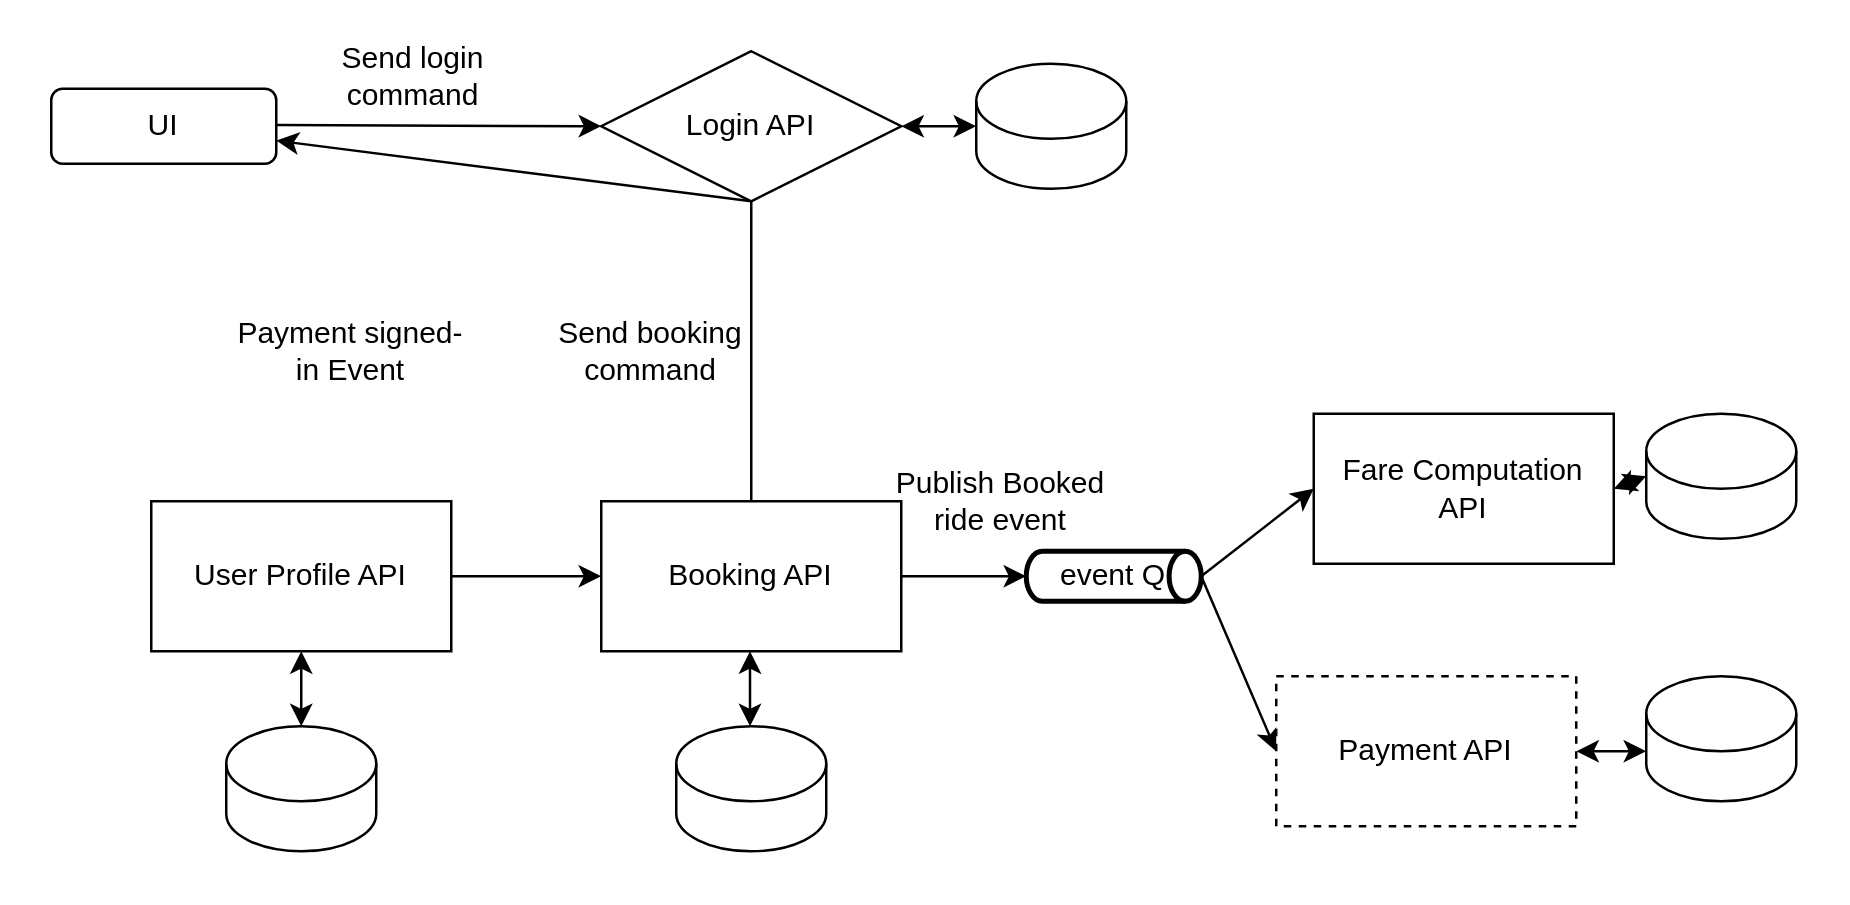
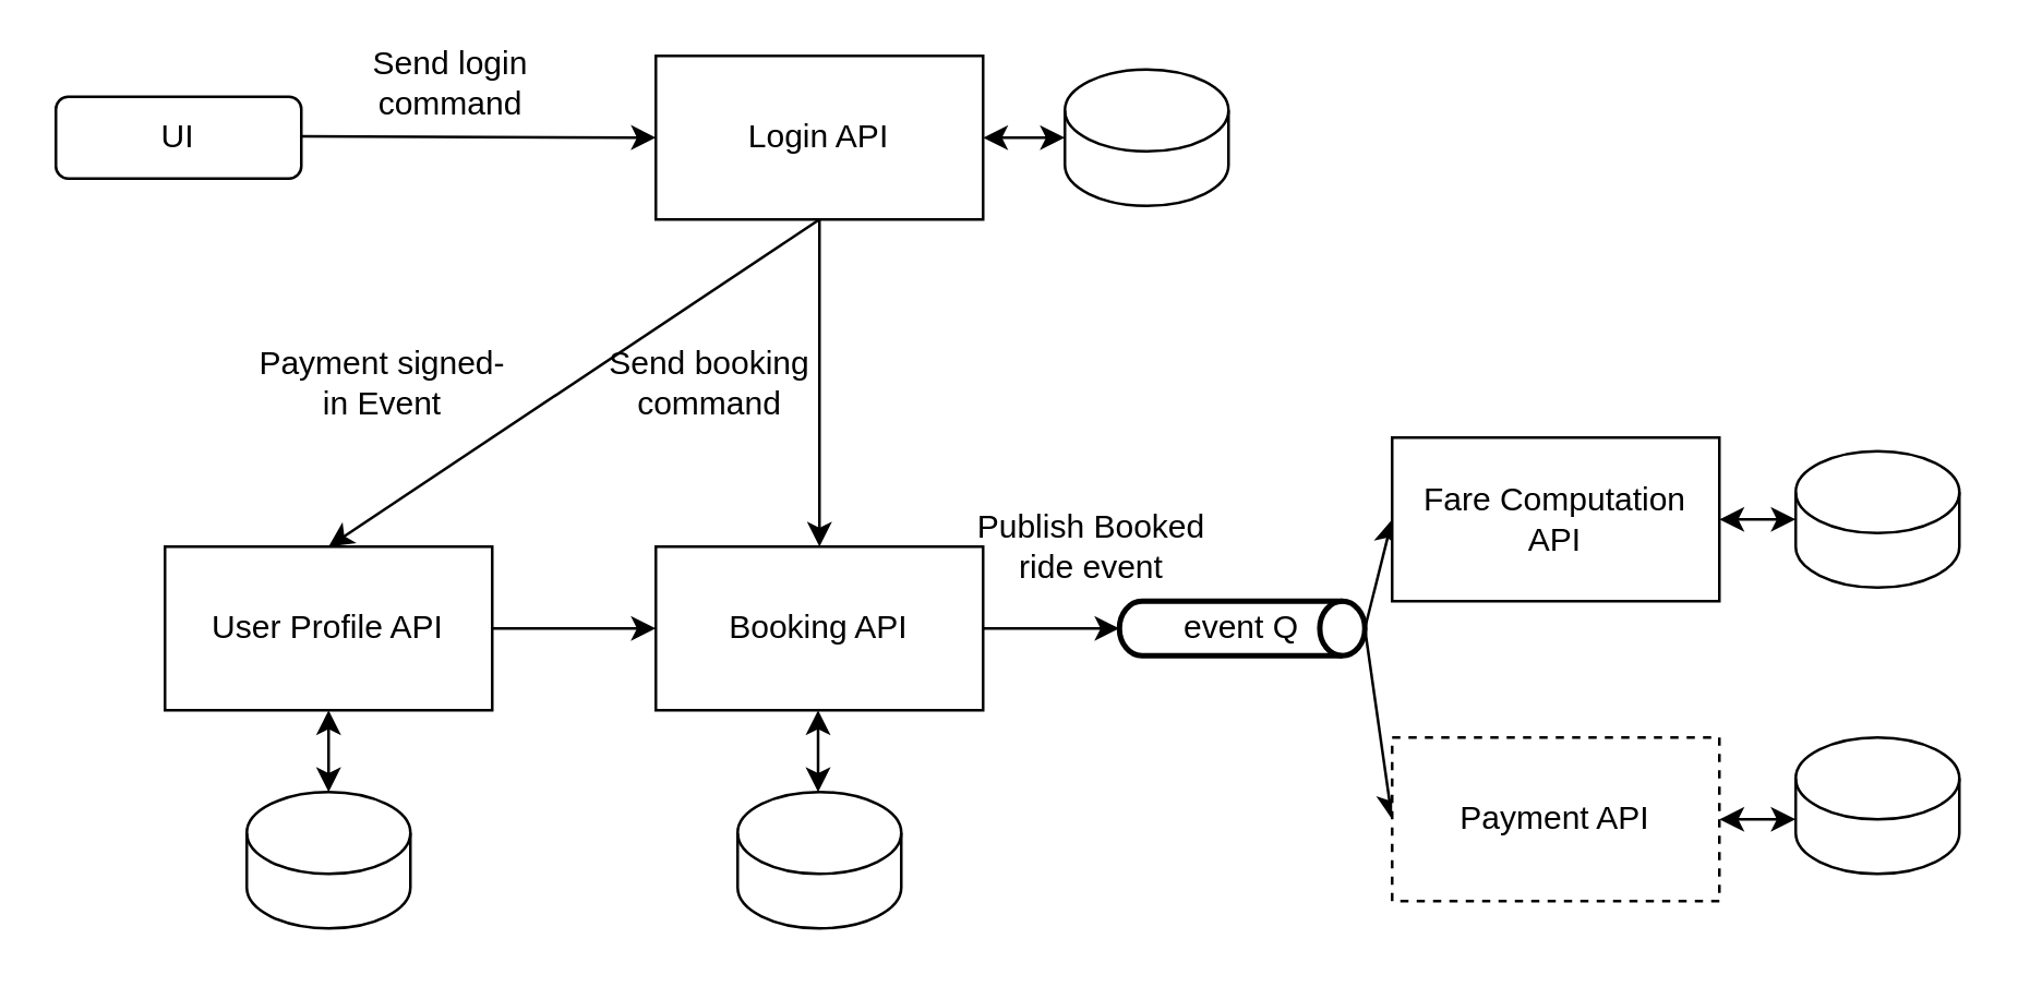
  <mxCell id="0" />
  <mxCell id="1" parent="0" />
- <mxCell id="2" value="Login API" style="rhombus;whiteSpace=wrap;html=1;" parent="1" vertex="1"><mxGeometry x="240" y="20" width="120" height="60" as="geometry" /></mxCell>
+ <mxCell id="2" value="Login API" style="rounded=0;whiteSpace=wrap;html=1;" parent="1" vertex="1"><mxGeometry x="240" y="20" width="120" height="60" as="geometry" /></mxCell>
  <mxCell id="3" value="" style="endArrow=classic;html=1;entryX=0;entryY=0.5;entryDx=0;entryDy=0;" parent="1" target="2" edge="1"><mxGeometry width="50" height="50" relative="1" as="geometry"><mxPoint x="110" y="49.5" as="sourcePoint" /><mxPoint x="150" y="49.5" as="targetPoint" /></mxGeometry></mxCell>
  <mxCell id="4" value="" style="shape=cylinder3;whiteSpace=wrap;html=1;boundedLbl=1;backgroundOutline=1;size=15;" parent="1" vertex="1"><mxGeometry x="90" y="290" width="60" height="50" as="geometry" /></mxCell>
  <mxCell id="5" value="" style="shape=cylinder3;whiteSpace=wrap;html=1;boundedLbl=1;backgroundOutline=1;size=15;" parent="1" vertex="1"><mxGeometry x="270" y="290" width="60" height="50" as="geometry" /></mxCell>
  <mxCell id="6" value="" style="shape=cylinder3;whiteSpace=wrap;html=1;boundedLbl=1;backgroundOutline=1;size=15;" parent="1" vertex="1"><mxGeometry x="658" y="270" width="60" height="50" as="geometry" /></mxCell>
  <mxCell id="7" value="" style="shape=cylinder3;whiteSpace=wrap;html=1;boundedLbl=1;backgroundOutline=1;size=15;" parent="1" vertex="1"><mxGeometry x="658" y="165" width="60" height="50" as="geometry" /></mxCell>
  <mxCell id="8" value="" style="endArrow=classic;startArrow=classic;html=1;exitX=0.5;exitY=0;exitDx=0;exitDy=0;exitPerimeter=0;" parent="1" source="4" edge="1"><mxGeometry width="50" height="50" relative="1" as="geometry"><mxPoint x="120" y="280" as="sourcePoint" /><mxPoint x="120" y="260" as="targetPoint" /></mxGeometry></mxCell>
  <mxCell id="9" value="" style="endArrow=classic;startArrow=classic;html=1;entryX=0.5;entryY=1;entryDx=0;entryDy=0;exitX=0.5;exitY=0;exitDx=0;exitDy=0;exitPerimeter=0;" parent="1" edge="1"><mxGeometry width="50" height="50" relative="1" as="geometry"><mxPoint x="299.5" y="290" as="sourcePoint" /><mxPoint x="299.5" y="260" as="targetPoint" /></mxGeometry></mxCell>
  <mxCell id="10" value="" style="endArrow=classic;startArrow=classic;html=1;entryX=1;entryY=0.5;entryDx=0;entryDy=0;exitX=0;exitY=0;exitDx=0;exitDy=30;exitPerimeter=0;" parent="1" source="6" target="28" edge="1"><mxGeometry width="50" height="50" relative="1" as="geometry"><mxPoint x="557.5" y="380" as="sourcePoint" /><mxPoint x="557.5" y="350" as="targetPoint" /></mxGeometry></mxCell>
  <mxCell id="11" value="" style="endArrow=classic;startArrow=classic;html=1;entryX=0;entryY=0.5;entryDx=0;entryDy=0;exitX=1;exitY=0.5;exitDx=0;exitDy=0;entryPerimeter=0;" parent="1" source="27" target="7" edge="1"><mxGeometry width="50" height="50" relative="1" as="geometry"><mxPoint x="658" y="240" as="sourcePoint" /><mxPoint x="658" y="210" as="targetPoint" /></mxGeometry></mxCell>
  <mxCell id="12" value="UI" style="rounded=1;whiteSpace=wrap;html=1;" parent="1" vertex="1"><mxGeometry x="20" y="35" width="90" height="30" as="geometry" /></mxCell>
  <mxCell id="13" value="" style="shape=cylinder3;whiteSpace=wrap;html=1;boundedLbl=1;backgroundOutline=1;size=15;" parent="1" vertex="1"><mxGeometry x="390" y="25" width="60" height="50" as="geometry" /></mxCell>
  <mxCell id="14" value="" style="endArrow=classic;startArrow=classic;html=1;exitX=1;exitY=0.5;exitDx=0;exitDy=0;entryX=0;entryY=0.5;entryDx=0;entryDy=0;entryPerimeter=0;" parent="1" source="2" target="13" edge="1"><mxGeometry width="50" height="50" relative="1" as="geometry"><mxPoint x="350" y="160" as="sourcePoint" /><mxPoint x="400" y="110" as="targetPoint" /></mxGeometry></mxCell>
  <mxCell id="15" value="Send login command" style="text;html=1;strokeColor=none;fillColor=none;align=center;verticalAlign=middle;whiteSpace=wrap;rounded=0;" parent="1" vertex="1"><mxGeometry x="120" y="20" width="90" height="20" as="geometry" /></mxCell>
- <mxCell id="16" value="" style="endArrow=none;html=1;exitX=0.5;exitY=1;exitDx=0;exitDy=0;entryX=0.5;entryY=0;entryDx=0;entryDy=0;" parent="1" source="2" target="26" edge="1"><mxGeometry width="50" height="50" relative="1" as="geometry"><mxPoint x="350" y="200" as="sourcePoint" /><mxPoint x="400" y="150" as="targetPoint" /></mxGeometry></mxCell>
+ <mxCell id="16" value="" style="endArrow=classic;html=1;exitX=0.5;exitY=1;exitDx=0;exitDy=0;entryX=0.5;entryY=0;entryDx=0;entryDy=0;" parent="1" source="2" target="26" edge="1"><mxGeometry width="50" height="50" relative="1" as="geometry"><mxPoint x="350" y="200" as="sourcePoint" /><mxPoint x="400" y="150" as="targetPoint" /></mxGeometry></mxCell>
  <mxCell id="17" value="Send booking command" style="text;html=1;strokeColor=none;fillColor=none;align=center;verticalAlign=middle;whiteSpace=wrap;rounded=0;" parent="1" vertex="1"><mxGeometry x="215" y="130" width="90" height="20" as="geometry" /></mxCell>
- <mxCell id="18" value="" style="endArrow=classic;html=1;exitX=0.5;exitY=1;exitDx=0;exitDy=0;" parent="1" source="2" target="12" edge="1"><mxGeometry width="50" height="50" relative="1" as="geometry"><mxPoint x="120" y="100" as="sourcePoint" /><mxPoint x="190" y="110" as="targetPoint" /></mxGeometry></mxCell>
+ <mxCell id="18" value="" style="endArrow=classic;html=1;entryX=0.5;entryY=0;entryDx=0;entryDy=0;exitX=0.5;exitY=1;exitDx=0;exitDy=0;" parent="1" source="2" target="25" edge="1"><mxGeometry width="50" height="50" relative="1" as="geometry"><mxPoint x="120" y="100" as="sourcePoint" /><mxPoint x="190" y="110" as="targetPoint" /></mxGeometry></mxCell>
  <mxCell id="19" value="Payment signed-in Event" style="text;html=1;strokeColor=none;fillColor=none;align=center;verticalAlign=middle;whiteSpace=wrap;rounded=0;" parent="1" vertex="1"><mxGeometry x="90" y="130" width="100" height="20" as="geometry" /></mxCell>
  <mxCell id="20" value="" style="endArrow=classic;html=1;exitX=1;exitY=0.5;exitDx=0;exitDy=0;entryX=0;entryY=0.5;entryDx=0;entryDy=0;entryPerimeter=0;" parent="1" edge="1" target="22"><mxGeometry width="50" height="50" relative="1" as="geometry"><mxPoint x="360" y="230" as="sourcePoint" /><mxPoint x="420" y="170" as="targetPoint" /></mxGeometry></mxCell>
  <mxCell id="21" value="Publish Booked ride event" style="text;html=1;strokeColor=none;fillColor=none;align=center;verticalAlign=middle;whiteSpace=wrap;rounded=0;" parent="1" vertex="1"><mxGeometry x="350" y="190" width="100" height="20" as="geometry" /></mxCell>
- <mxCell id="22" value="event Q" style="strokeWidth=2;html=1;shape=mxgraph.flowchart.direct_data;whiteSpace=wrap;align=center;" parent="1" vertex="1"><mxGeometry x="410" y="220" width="70" height="20" as="geometry" /></mxCell>
+ <mxCell id="22" value="event Q" style="strokeWidth=2;html=1;shape=mxgraph.flowchart.direct_data;whiteSpace=wrap;align=center;" parent="1" vertex="1"><mxGeometry x="410" y="220" width="90" height="20" as="geometry" /></mxCell>
  <mxCell id="23" value="" style="endArrow=classic;html=1;entryX=0;entryY=0.5;entryDx=0;entryDy=0;exitX=1;exitY=0.5;exitDx=0;exitDy=0;exitPerimeter=0;" parent="1" source="22" target="27" edge="1"><mxGeometry width="50" height="50" relative="1" as="geometry"><mxPoint x="410" y="240" as="sourcePoint" /><mxPoint x="460" y="190" as="targetPoint" /></mxGeometry></mxCell>
  <mxCell id="24" value="" style="endArrow=classic;html=1;exitX=1;exitY=0.5;exitDx=0;exitDy=0;exitPerimeter=0;entryX=0;entryY=0.5;entryDx=0;entryDy=0;" parent="1" source="22" edge="1" target="28"><mxGeometry width="50" height="50" relative="1" as="geometry"><mxPoint x="410" y="330" as="sourcePoint" /><mxPoint x="460" y="280" as="targetPoint" /></mxGeometry></mxCell>
  <mxCell id="25" value="User Profile API" style="rounded=0;whiteSpace=wrap;html=1;" vertex="1" parent="1"><mxGeometry x="60" y="200" width="120" height="60" as="geometry" /></mxCell>
  <mxCell id="26" value="Booking API" style="rounded=0;whiteSpace=wrap;html=1;" vertex="1" parent="1"><mxGeometry x="240" y="200" width="120" height="60" as="geometry" /></mxCell>
- <mxCell id="27" value="Fare Computation API" style="rounded=0;whiteSpace=wrap;html=1;" vertex="1" parent="1"><mxGeometry x="525" y="165" width="120" height="60" as="geometry" /></mxCell>
+ <mxCell id="27" value="Fare Computation API" style="rounded=0;whiteSpace=wrap;html=1;" vertex="1" parent="1"><mxGeometry x="510" y="160" width="120" height="60" as="geometry" /></mxCell>
  <mxCell id="28" value="Payment API" style="rounded=0;whiteSpace=wrap;html=1;dashed=1;" vertex="1" parent="1"><mxGeometry x="510" y="270" width="120" height="60" as="geometry" /></mxCell>
  <mxCell id="29" value="" style="endArrow=classic;html=1;exitX=1;exitY=0.5;exitDx=0;exitDy=0;" edge="1" parent="1" source="25"><mxGeometry width="50" height="50" relative="1" as="geometry"><mxPoint x="430" y="260" as="sourcePoint" /><mxPoint x="240" y="230" as="targetPoint" /></mxGeometry></mxCell>
